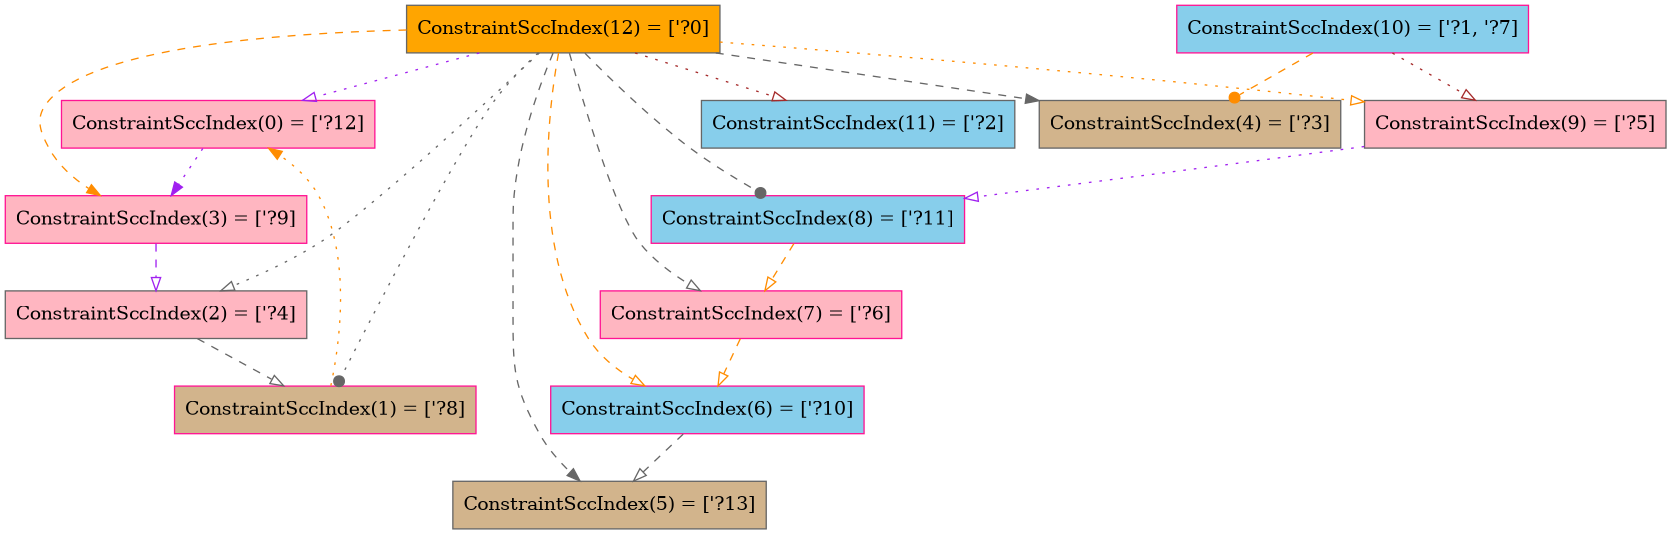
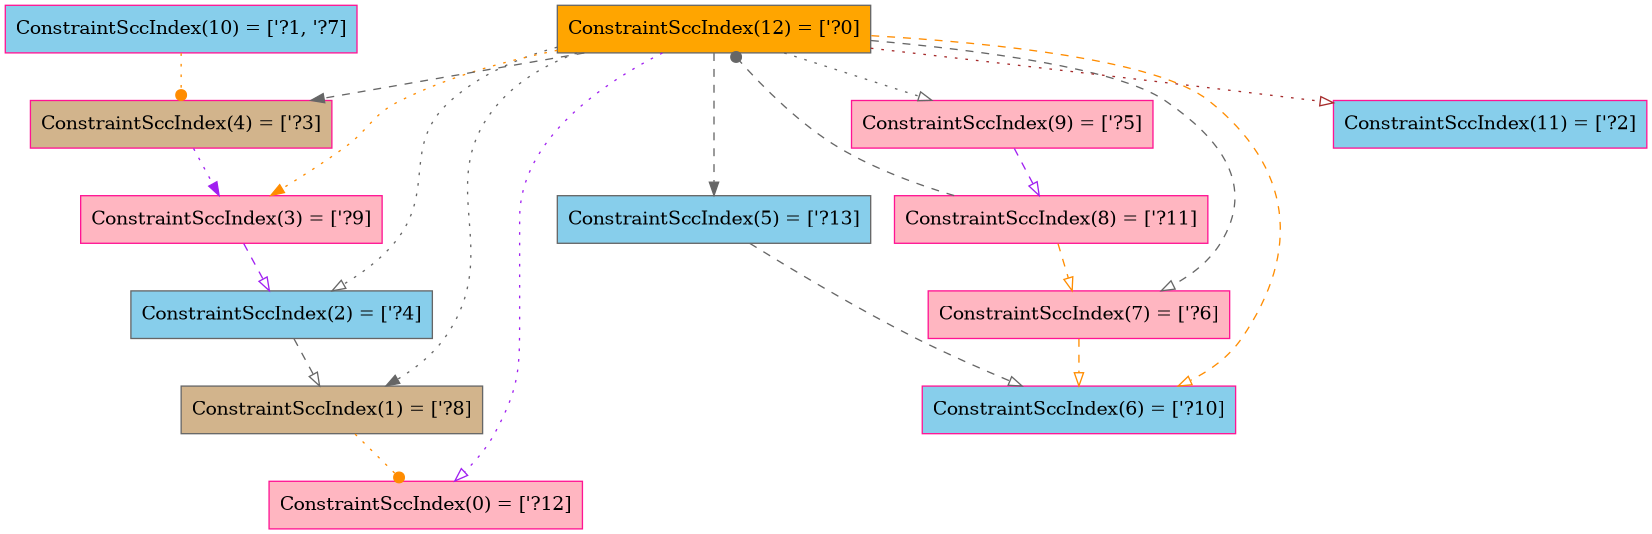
  digraph {
    node [color=deeppink fillcolor=lightpink shape=box style=filled]
    edge [arrowhead=onormal color=gray40 style=dashed]
    n1 [label="ConstraintSccIndex(0) = [\'?12]"]
-   n2 [fillcolor=tan label="ConstraintSccIndex(1) = [\'?8]"]
-   n3 [color=gray40 label="ConstraintSccIndex(2) = [\'?4]"]
+   n2 [color=gray40 fillcolor=tan label="ConstraintSccIndex(1) = [\'?8]"]
+   n3 [color=gray40 fillcolor=skyblue label="ConstraintSccIndex(2) = [\'?4]"]
    n4 [label="ConstraintSccIndex(3) = [\'?9]"]
-   n5 [color=gray40 fillcolor=tan label="ConstraintSccIndex(4) = [\'?3]"]
-   n6 [color=gray40 fillcolor=tan label="ConstraintSccIndex(5) = [\'?13]"]
+   n5 [fillcolor=tan label="ConstraintSccIndex(4) = [\'?3]"]
+   n6 [color=gray40 fillcolor=skyblue label="ConstraintSccIndex(5) = [\'?13]"]
    n7 [fillcolor=skyblue label="ConstraintSccIndex(6) = [\'?10]"]
    n8 [label="ConstraintSccIndex(7) = [\'?6]"]
-   n9 [fillcolor=skyblue label="ConstraintSccIndex(8) = [\'?11]"]
-   n10 [color=gray40 label="ConstraintSccIndex(9) = [\'?5]"]
+   n9 [label="ConstraintSccIndex(8) = [\'?11]"]
+   n10 [label="ConstraintSccIndex(9) = [\'?5]"]
    n11 [fillcolor=skyblue label="ConstraintSccIndex(10) = [\'?1, \'?7]"]
-   n12 [color=gray40 fillcolor=skyblue label="ConstraintSccIndex(11) = [\'?2]"]
+   n12 [fillcolor=skyblue label="ConstraintSccIndex(11) = [\'?2]"]
    n13 [color=gray40 fillcolor=orange label="ConstraintSccIndex(12) = [\'?0]"]
-   n2 -> n1 [arrowhead=normal color=darkorange style=dotted]
+   n2 -> n1 [arrowhead=dot color=darkorange style=dotted]
    n3 -> n2
    n4 -> n3 [color=purple]
-   n1 -> n4 [arrowhead=normal color=purple style=dotted]
-   n7 -> n6
+   n5 -> n4 [arrowhead=normal color=purple style=dotted]
+   n6 -> n7
    n8 -> n7 [color=darkorange]
    n9 -> n8 [color=darkorange]
-   n10 -> n9 [color=purple style=dotted]
-   n11 -> n5 [arrowhead=dot color=darkorange]
-   n11 -> n10 [color=brown style=dotted]
+   n10 -> n9 [color=purple]
+   n11 -> n5 [arrowhead=dot color=darkorange style=dotted]
    n13 -> n1 [color=purple style=dotted]
-   n13 -> n2 [arrowhead=dot style=dotted]
+   n13 -> n2 [arrowhead=normal style=dotted]
    n13 -> n3 [style=dotted]
-   n13 -> n4 [arrowhead=normal color=darkorange]
+   n13 -> n4 [arrowhead=normal color=darkorange style=dotted]
    n13 -> n5 [arrowhead=normal]
    n13 -> n6 [arrowhead=normal]
    n13 -> n7 [color=darkorange]
    n13 -> n8
-   n13 -> n9 [arrowhead=dot]
-   n13 -> n10 [color=darkorange style=dotted]
+   n9 -> n13 [arrowhead=dot]
+   n13 -> n10 [style=dotted]
    n13 -> n12 [color=brown style=dotted]
  }
